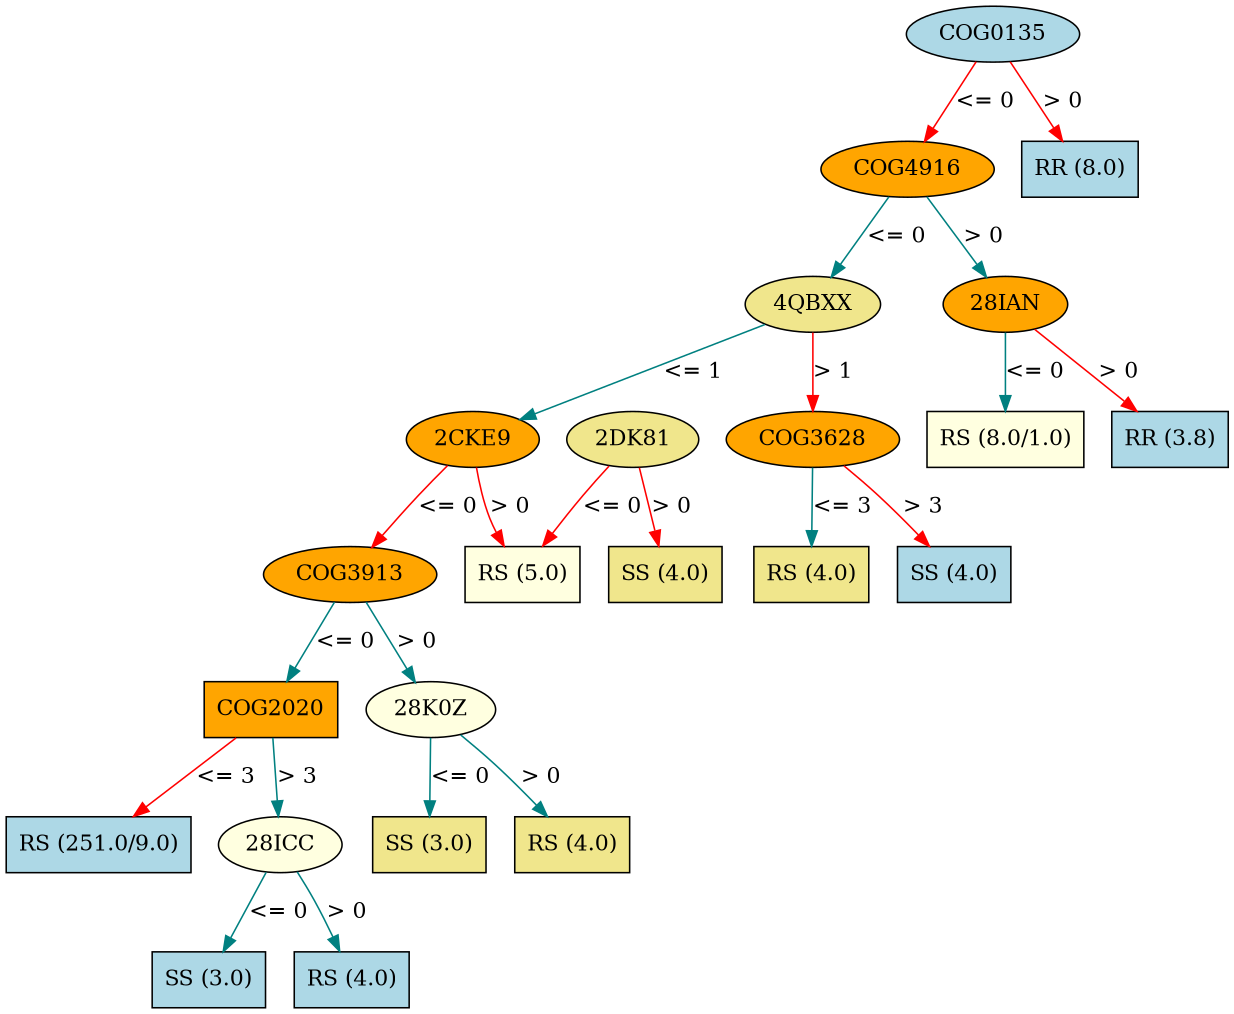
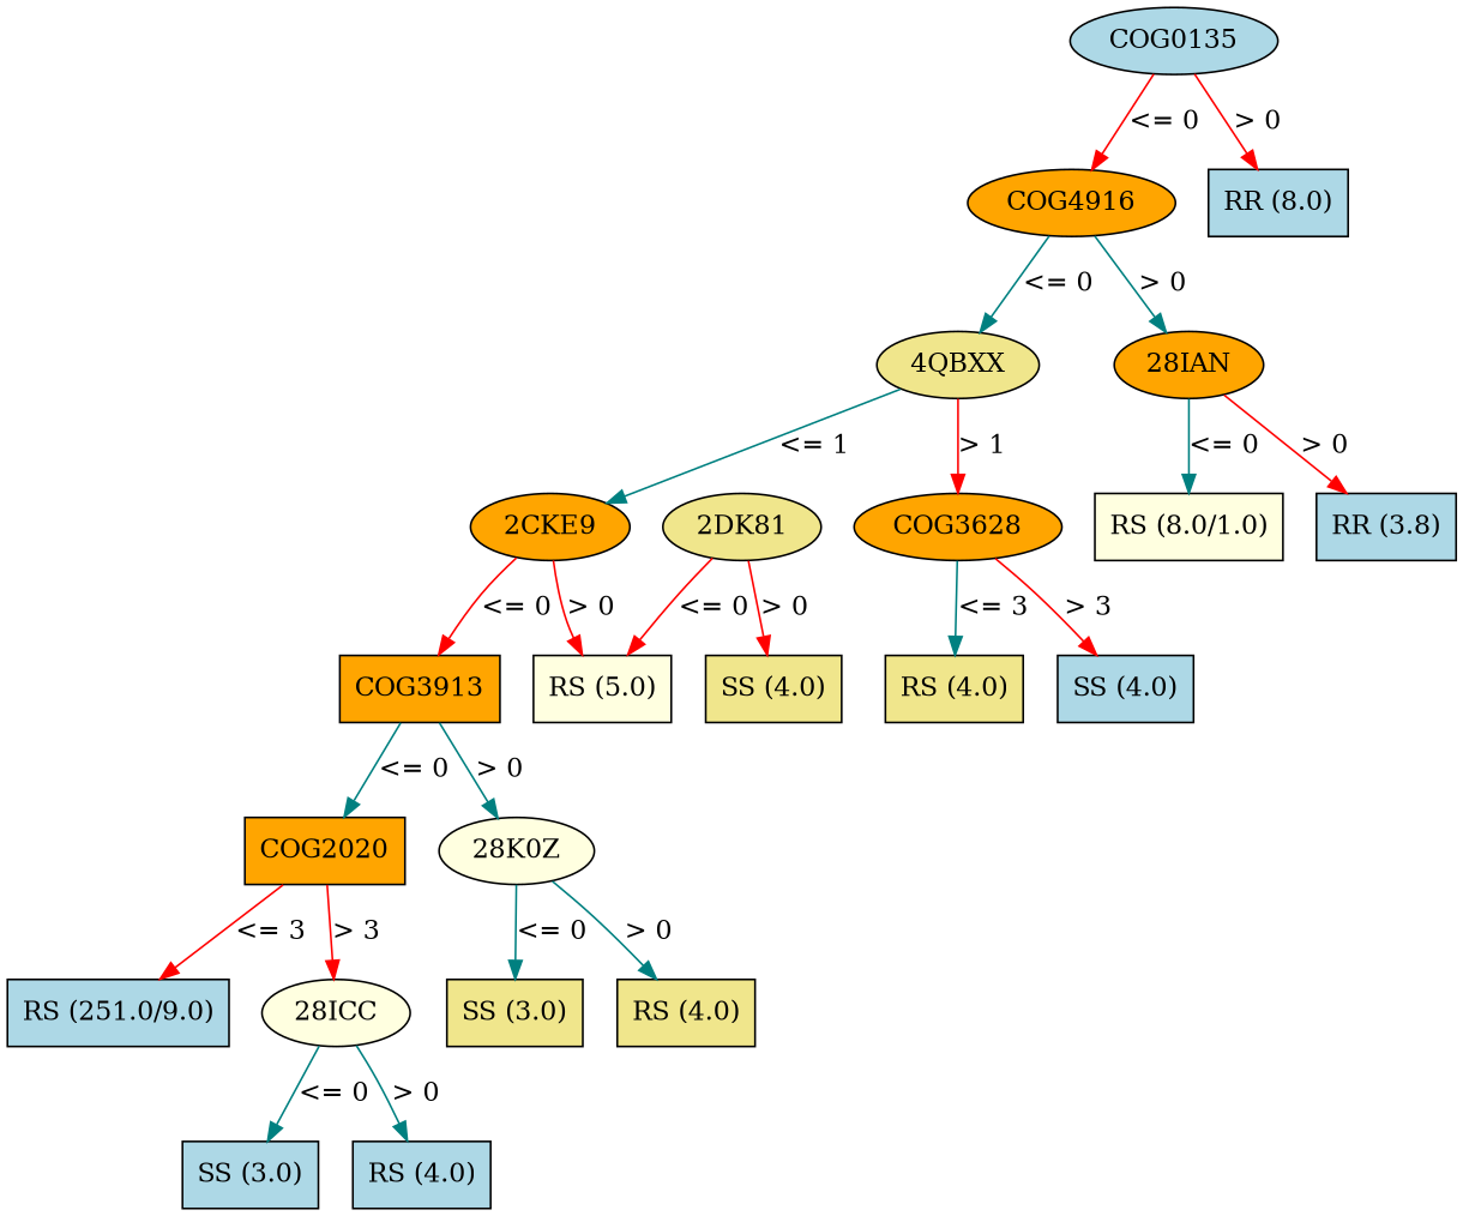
  digraph {
    node [fillcolor=lightblue style=filled shape=box]
    edge [color=red]
    n1 [label=COG0135 shape=""]
    n2 [fillcolor=orange label=COG4916 shape=""]
    n3 [label="RR (8.0)"]
    n4 [fillcolor=khaki label="4QBXX" shape=""]
    n5 [fillcolor=orange label="28IAN" shape=""]
    n6 [fillcolor=orange label="2CKE9" shape=""]
    n7 [fillcolor=orange label=COG3628 shape=""]
    n8 [fillcolor=lightyellow label="RS (8.0/1.0)"]
    n9 [label="RR (3.8)"]
-   n10 [fillcolor=orange label=COG3913 shape=""]
+   n10 [fillcolor=orange label=COG3913]
    n11 [fillcolor=lightyellow label="RS (5.0)"]
    n12 [fillcolor=khaki label="RS (4.0)"]
    n13 [label="SS (4.0)"]
    n14 [fillcolor=orange label=COG2020]
    n15 [fillcolor=lightyellow label="28K0Z" shape=""]
    n16 [fillcolor=khaki label="2DK81" shape=""]
    n17 [fillcolor=khaki label="SS (4.0)"]
    n18 [label="RS (251.0/9.0)"]
    n19 [fillcolor=lightyellow label="28ICC" shape=""]
    n20 [fillcolor=khaki label="SS (3.0)"]
    n21 [fillcolor=khaki label="RS (4.0)"]
    n22 [label="SS (3.0)"]
    n23 [label="RS (4.0)"]
    n1 -> n2 [label="<= 0"]
    n1 -> n3 [label="> 0"]
    n2 -> n4 [color=teal label="<= 0"]
    n2 -> n5 [color=teal label="> 0"]
    n4 -> n6 [color=teal label="<= 1"]
    n4 -> n7 [label="> 1"]
    n5 -> n8 [color=teal label="<= 0"]
    n5 -> n9 [label="> 0"]
    n6 -> n10 [label="<= 0"]
    n6 -> n11 [label="> 0"]
    n7 -> n12 [color=teal label="<= 3"]
    n7 -> n13 [label="> 3"]
    n10 -> n14 [color=teal label="<= 0"]
    n10 -> n15 [color=teal label="> 0"]
    n14 -> n18 [label="<= 3"]
-   n14 -> n19 [color=teal label="> 3"]
+   n14 -> n19 [label="> 3"]
    n15 -> n20 [color=teal label="<= 0"]
    n15 -> n21 [color=teal label="> 0"]
    n16 -> n11 [label="<= 0"]
    n16 -> n17 [label="> 0"]
    n19 -> n22 [color=teal label="<= 0"]
    n19 -> n23 [color=teal label="> 0"]
  }
